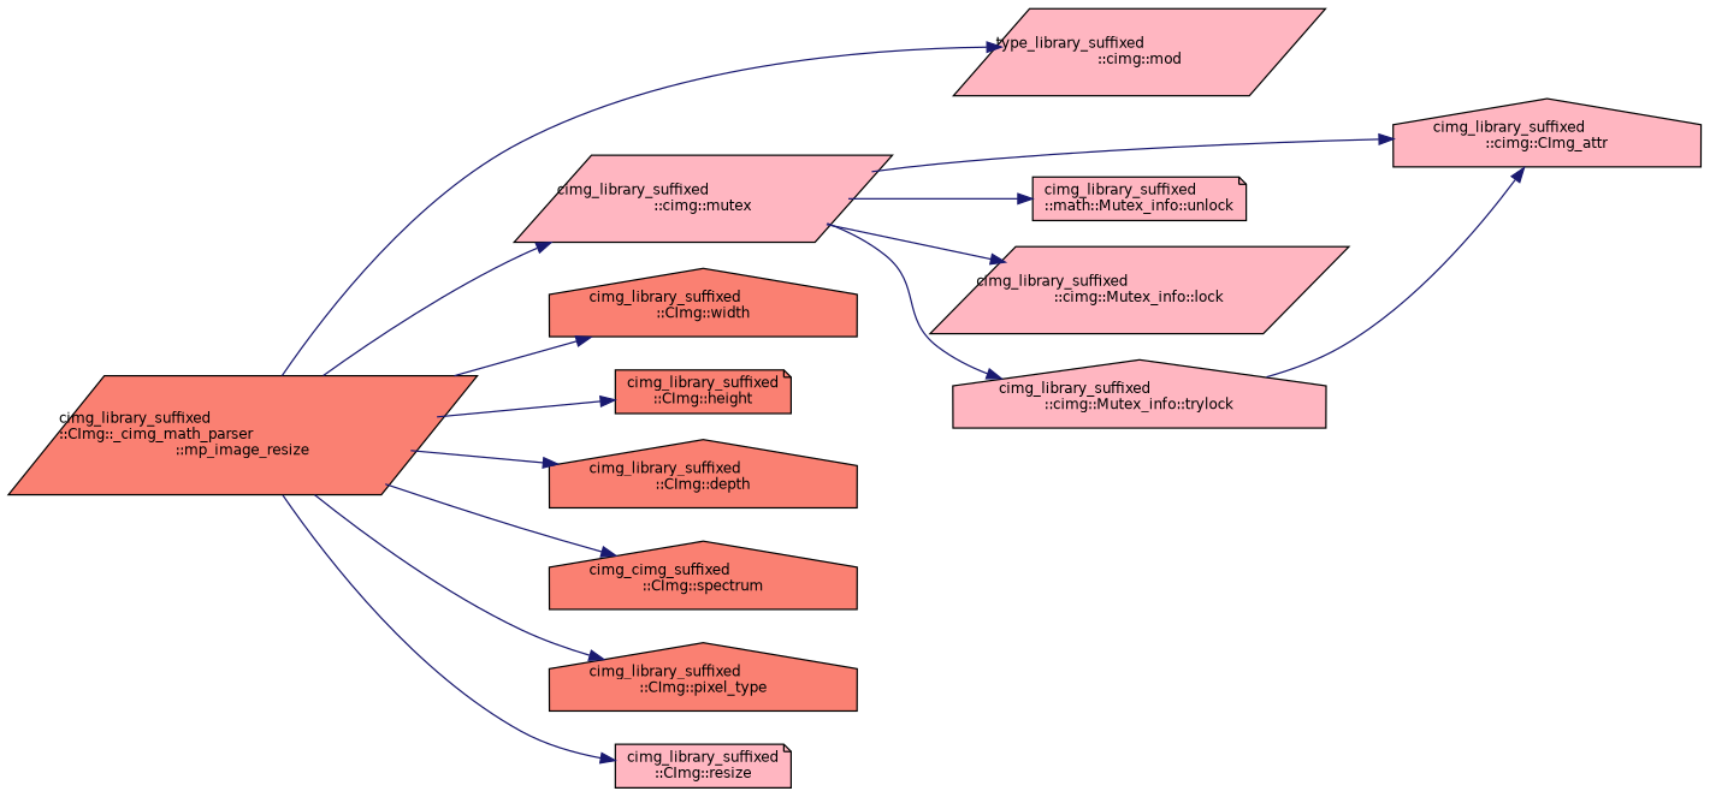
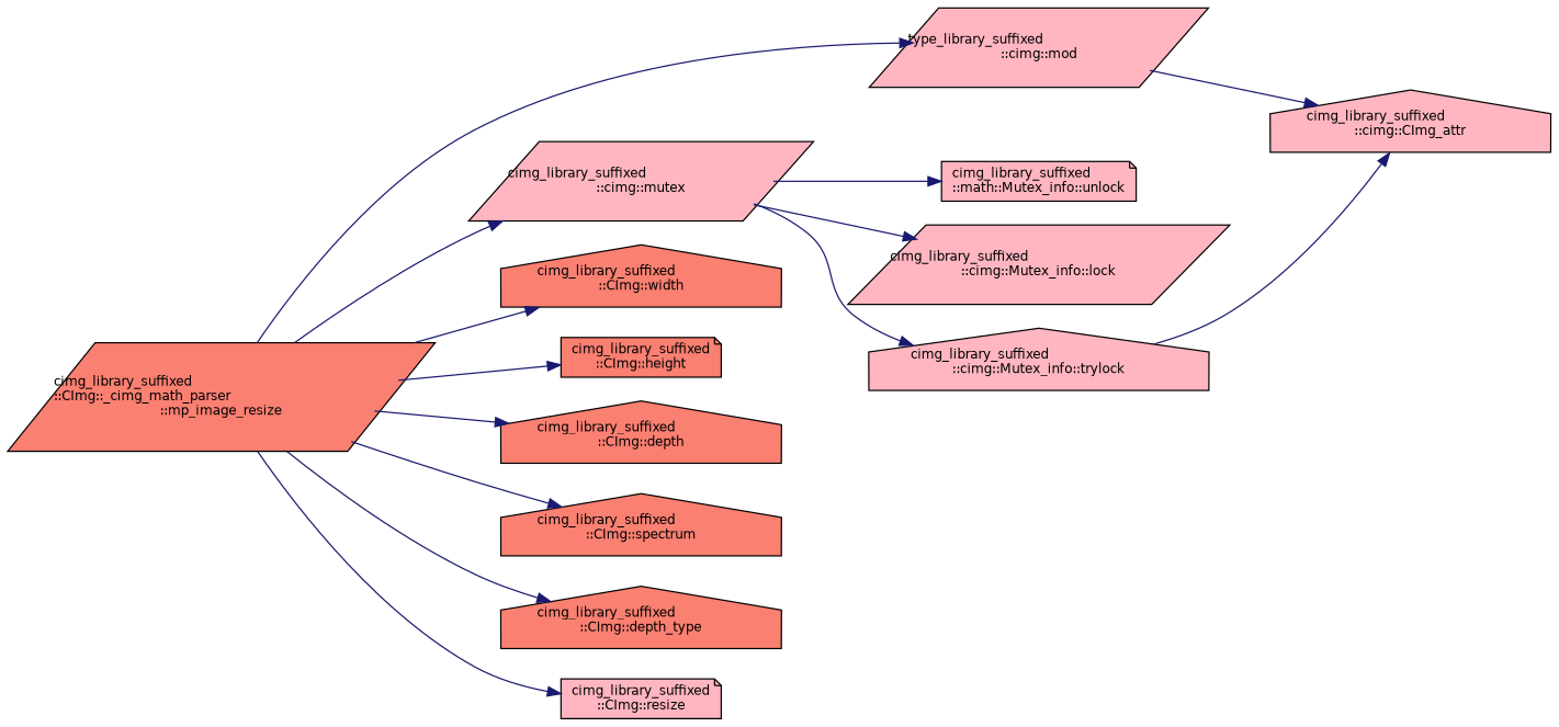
  digraph {
    rankdir=LR
    node [color=black fillcolor=lightpink fontname=Helvetica fontsize=10 shape=house style=filled]
    edge [color=midnightblue fontname=Helvetica fontsize=10 labelfontname=Helvetica labelfontsize=10 style=solid]
    n1 [fillcolor=salmon fontcolor=black height=0.2 label="cimg_library_suffixed\l::CImg::_cimg_math_parser\l::mp_image_resize" shape=parallelogram width=0.4]
    n2 [height=0.2 label="type_library_suffixed\l::cimg::mod" shape=parallelogram width=0.4]
    n3 [height=0.2 label="cimg_library_suffixed\l::cimg::mutex" shape=parallelogram width=0.4]
    n4 [fillcolor=salmon height=0.2 label="cimg_library_suffixed\l::CImg::width" width=0.4]
    n5 [fillcolor=salmon height=0.2 label="cimg_library_suffixed\l::CImg::height" shape=note width=0.4]
    n6 [fillcolor=salmon height=0.2 label="cimg_library_suffixed\l::CImg::depth" width=0.4]
-   n7 [fillcolor=salmon height=0.2 label="cimg_cimg_suffixed\l::CImg::spectrum" width=0.4]
-   n8 [fillcolor=salmon height=0.2 label="cimg_library_suffixed\l::CImg::pixel_type" width=0.4]
+   n7 [fillcolor=salmon height=0.2 label="cimg_library_suffixed\l::CImg::spectrum" width=0.4]
+   n8 [fillcolor=salmon height=0.2 label="cimg_library_suffixed\l::CImg::depth_type" width=0.4]
    n9 [height=0.2 label="cimg_library_suffixed\l::CImg::resize" shape=note width=0.4]
    n10 [height=0.2 label="cimg_library_suffixed\l::cimg::CImg_attr" width=0.4]
    n11 [height=0.2 label="cimg_library_suffixed\l::math::Mutex_info::unlock" shape=note width=0.4]
    n12 [height=0.2 label="cimg_library_suffixed\l::cimg::Mutex_info::lock" shape=parallelogram width=0.4]
    n13 [height=0.2 label="cimg_library_suffixed\l::cimg::Mutex_info::trylock" width=0.4]
    n1 -> n2
    n1 -> n3
    n1 -> n4
    n1 -> n5
    n1 -> n6
    n1 -> n7
    n1 -> n8
    n1 -> n9
-   n3 -> n10
+   n2 -> n10
    n3 -> n11
    n3 -> n12
    n3 -> n13
    n13 -> n10
  }
